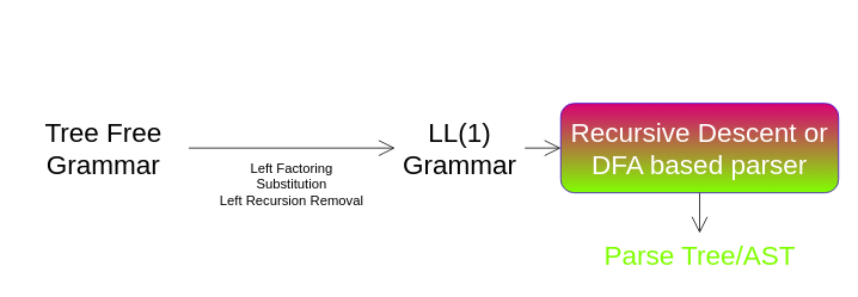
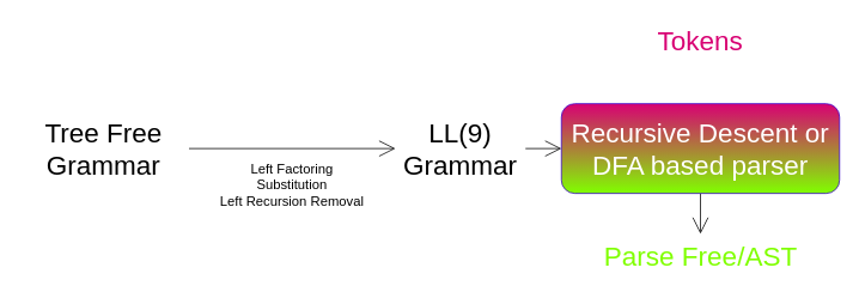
  <mxCell id="0" />
  <mxCell id="1" parent="0" />
  <mxCell id="2" style="edgeStyle=none;html=1;exitX=1;exitY=0.5;exitDx=0;exitDy=0;entryX=0;entryY=0.5;entryDx=0;entryDy=0;endSize=16;endArrow=open;endFill=0;" edge="1" parent="1" source="3" target="4"><mxGeometry relative="1" as="geometry" /></mxCell>
  <mxCell id="3" value="Tree Free Grammar" style="text;html=1;strokeColor=none;fillColor=none;align=center;verticalAlign=middle;whiteSpace=wrap;rounded=0;fontSize=30;" vertex="1" parent="1"><mxGeometry x="20" y="130" width="190" height="70" as="geometry" /></mxCell>
- <mxCell id="4" value="LL(1) Grammar" style="text;html=1;strokeColor=none;fillColor=none;align=center;verticalAlign=middle;whiteSpace=wrap;rounded=0;fontSize=30;" vertex="1" parent="1"><mxGeometry x="440" y="130" width="145" height="70" as="geometry" /></mxCell>
+ <mxCell id="4" value="LL(9) Grammar" style="text;html=1;strokeColor=none;fillColor=none;align=center;verticalAlign=middle;whiteSpace=wrap;rounded=0;fontSize=30;" vertex="1" parent="1"><mxGeometry x="440" y="130" width="145" height="70" as="geometry" /></mxCell>
  <mxCell id="5" value="Left Factoring&lt;br style=&quot;font-size: 15px;&quot;&gt;Substitution&lt;br style=&quot;font-size: 15px;&quot;&gt;Left Recursion Removal" style="text;html=1;strokeColor=none;fillColor=none;align=center;verticalAlign=middle;whiteSpace=wrap;rounded=0;fontSize=15;" vertex="1" parent="1"><mxGeometry x="210" y="170" width="230" height="70" as="geometry" /></mxCell>
  <mxCell id="6" style="edgeStyle=none;html=1;exitX=0.5;exitY=1;exitDx=0;exitDy=0;entryX=0.5;entryY=0;entryDx=0;entryDy=0;fontSize=30;fontColor=#80FF00;endArrow=open;endFill=0;endSize=16;" edge="1" parent="1" source="7" target="10"><mxGeometry relative="1" as="geometry" /></mxCell>
  <mxCell id="7" value="Recursive Descent or DFA based parser" style="rounded=1;whiteSpace=wrap;html=1;fontSize=30;fillColor=#D80073;fontColor=#ffffff;strokeColor=#3700CC;gradientColor=#80FF00;gradientDirection=south;" vertex="1" parent="1"><mxGeometry x="625" y="115" width="310" height="100" as="geometry" /></mxCell>
  <mxCell id="8" style="edgeStyle=none;html=1;exitX=1;exitY=0.5;exitDx=0;exitDy=0;entryX=0;entryY=0.5;entryDx=0;entryDy=0;fontSize=30;endArrow=open;endFill=0;endSize=16;" edge="1" parent="1" target="7"><mxGeometry relative="1" as="geometry"><mxPoint x="585" y="165" as="sourcePoint" /></mxGeometry></mxCell>
- <mxCell id="10" value="Parse Tree/AST" style="text;html=1;strokeColor=none;fillColor=none;align=center;verticalAlign=middle;whiteSpace=wrap;rounded=0;fontSize=30;fontColor=#80FF00;" vertex="1" parent="1"><mxGeometry x="657.5" y="260" width="245" height="50" as="geometry" /></mxCell>
+ <mxCell id="9" value="Tokens" style="text;html=1;strokeColor=none;fillColor=none;align=center;verticalAlign=middle;whiteSpace=wrap;rounded=0;fontSize=30;fontColor=#D80073;" vertex="1" parent="1"><mxGeometry x="725" y="20" width="110" height="50" as="geometry" /></mxCell>
+ <mxCell id="10" value="Parse Free/AST" style="text;html=1;strokeColor=none;fillColor=none;align=center;verticalAlign=middle;whiteSpace=wrap;rounded=0;fontSize=30;fontColor=#80FF00;" vertex="1" parent="1"><mxGeometry x="657.5" y="260" width="245" height="50" as="geometry" /></mxCell>
